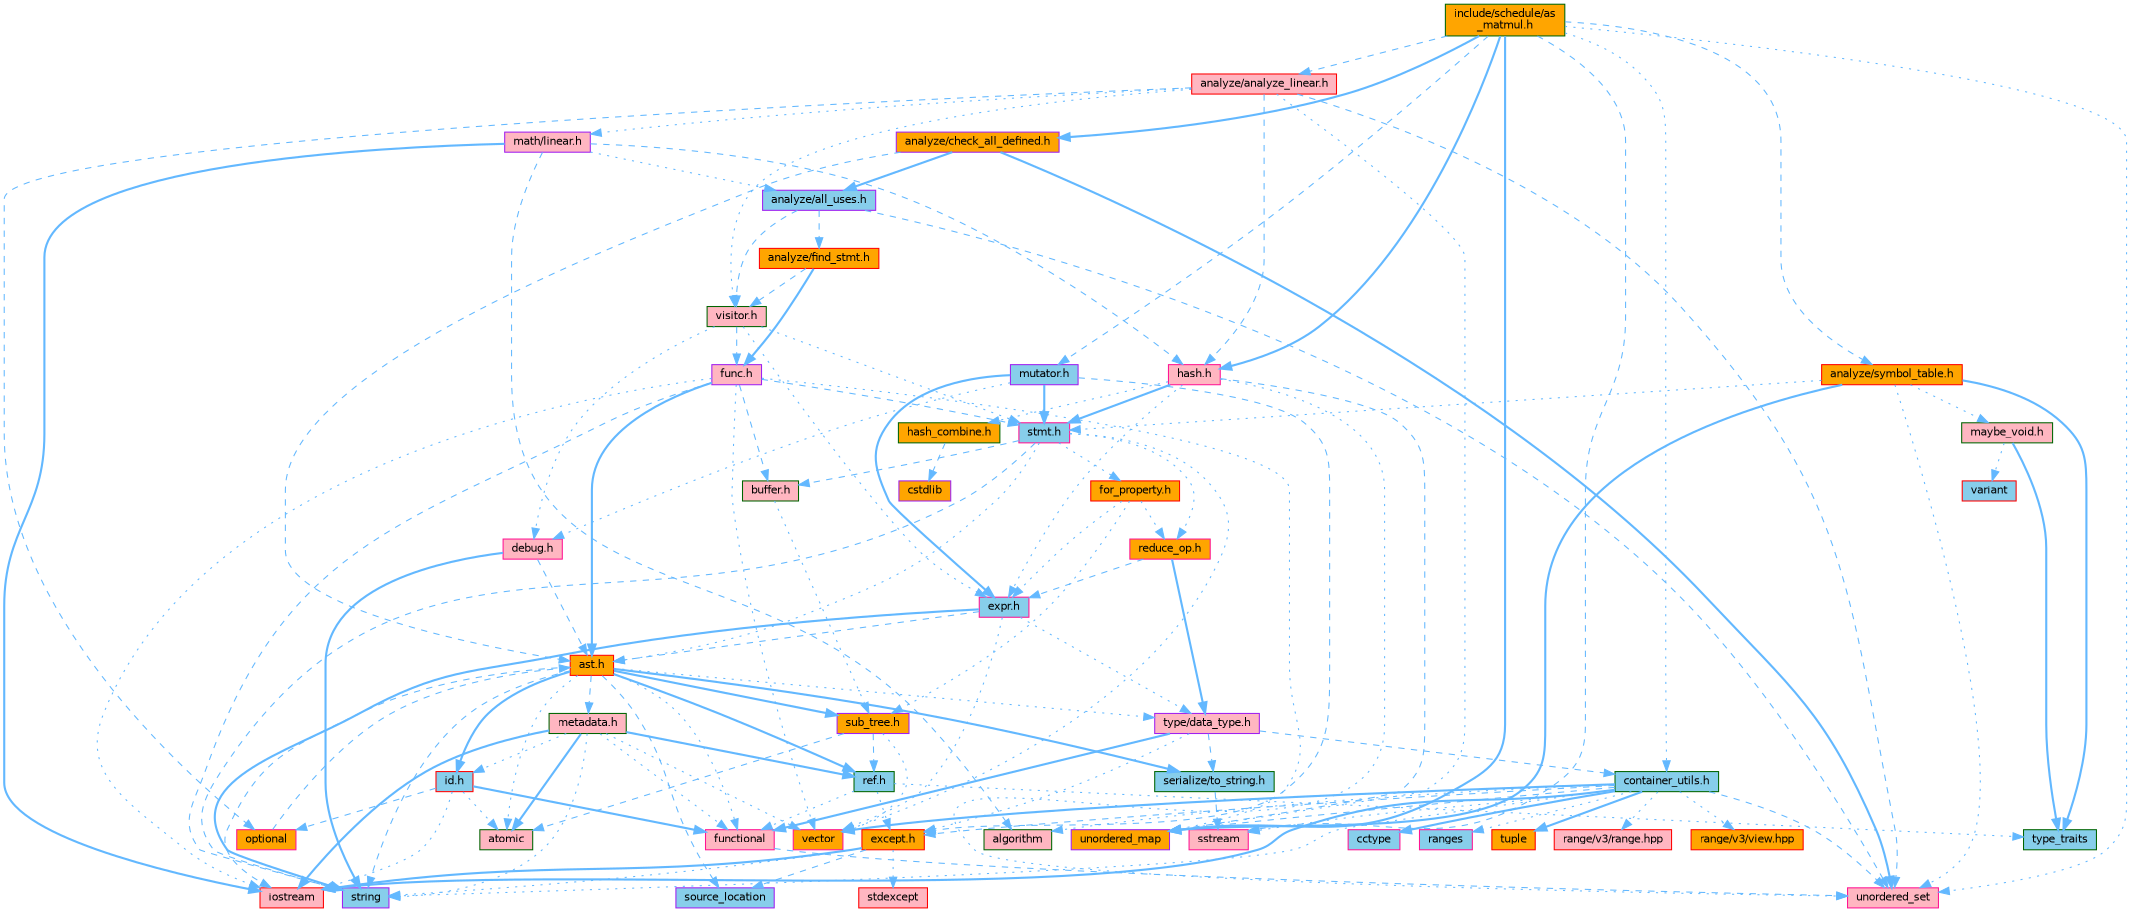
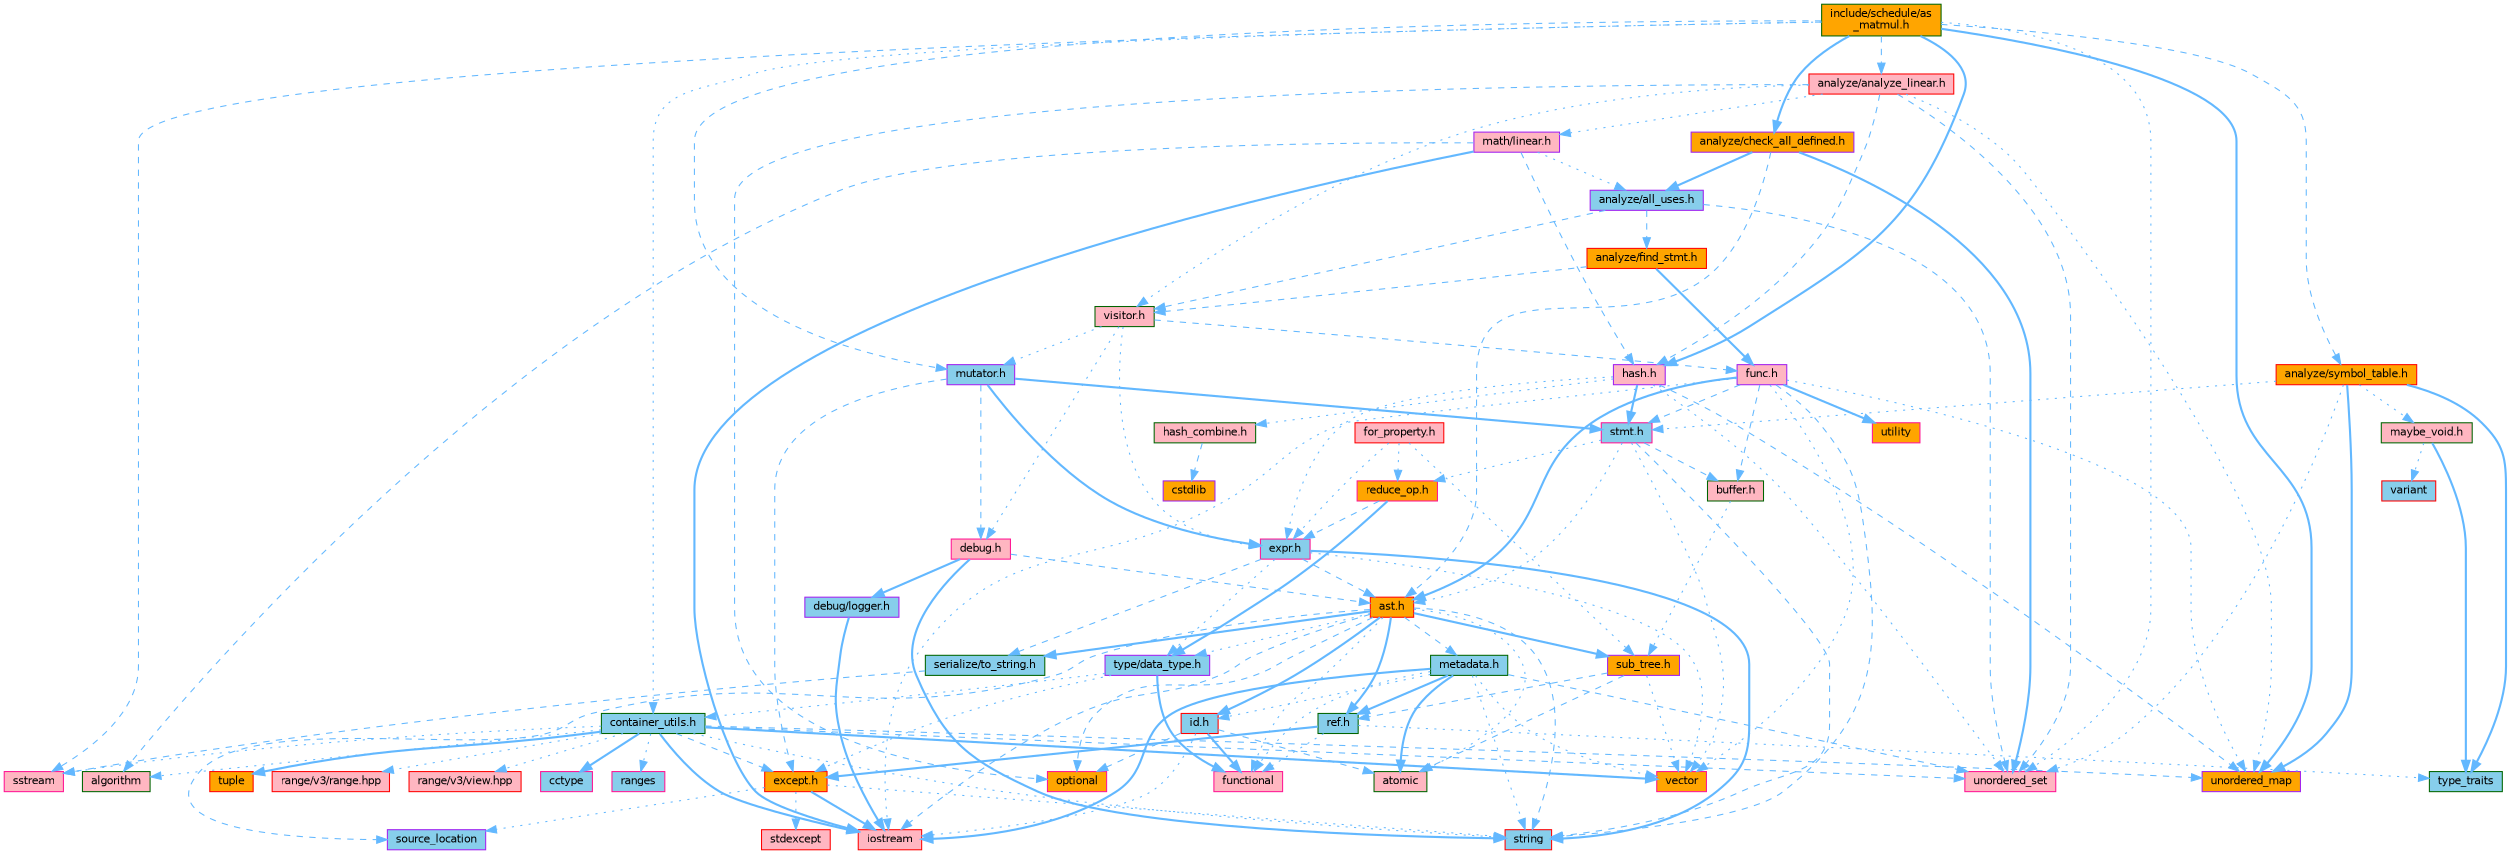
  digraph {
    fontname="DejaVu Sans"
    node [color=deeppink fillcolor=lightpink fontname="DejaVu Sans" fontsize=10 shape=box style=filled]
    edge [color=steelblue1 fontname="DejaVu Sans" fontsize=10 labelfontname=Helvetica labelfontsize=10 style=dotted]
    n1 [color=darkgreen fillcolor=orange fontcolor=black height=0.2 label="include/schedule/as\l_matmul.h" width=0.4]
    n2 [height=0.2 label=sstream width=0.4]
    n3 [color=purple fillcolor=orange height=0.2 label=unordered_map width=0.4]
    n4 [height=0.2 label=unordered_set width=0.4]
    n5 [color=red height=0.2 label="analyze/analyze_linear.h" width=0.4]
-   n6 [height=0.2 label="hash.h" width=0.4]
+   n6 [color=purple height=0.2 label="hash.h" width=0.4]
    n7 [color=darkgreen fillcolor=skyblue height=0.2 label="container_utils.h" width=0.4]
    n8 [color=purple fillcolor=orange height=0.2 label="analyze/check_all_defined.h" width=0.4]
    n9 [color=red fillcolor=orange height=0.2 label="analyze/symbol_table.h" width=0.4]
    n10 [color=purple fillcolor=skyblue height=0.2 label="mutator.h" width=0.4]
    n11 [fillcolor=orange height=0.2 label=optional width=0.4]
    n12 [color=purple height=0.2 label="math/linear.h" width=0.4]
    n13 [color=darkgreen height=0.2 label="visitor.h" width=0.4]
    n14 [fillcolor=skyblue height=0.2 label="expr.h" width=0.4]
-   n15 [color=darkgreen fillcolor=orange height=0.2 label="hash_combine.h" width=0.4]
+   n15 [color=darkgreen height=0.2 label="hash_combine.h" width=0.4]
    n16 [fillcolor=skyblue height=0.2 label="stmt.h" width=0.4]
-   n17 [color=purple fillcolor=skyblue height=0.2 label=string width=0.4]
+   n17 [color=red fillcolor=skyblue height=0.2 label=string width=0.4]
    n18 [fillcolor=orange height=0.2 label=vector width=0.4]
    n19 [color=red height=0.2 label=iostream width=0.4]
    n20 [color=red fillcolor=orange height=0.2 label="except.h" width=0.4]
    n21 [color=darkgreen height=0.2 label=algorithm width=0.4]
    n22 [fillcolor=skyblue height=0.2 label=cctype width=0.4]
    n23 [fillcolor=skyblue height=0.2 label=ranges width=0.4]
    n24 [color=red fillcolor=orange height=0.2 label=tuple width=0.4]
    n25 [color=red height=0.2 label="range/v3/range.hpp" width=0.4]
-   n26 [color=red fillcolor=orange height=0.2 label="range/v3/view.hpp" width=0.4]
+   n26 [color=red height=0.2 label="range/v3/view.hpp" width=0.4]
    n27 [color=red fillcolor=orange height=0.2 label="ast.h" width=0.4]
    n28 [color=purple fillcolor=skyblue height=0.2 label="analyze/all_uses.h" width=0.4]
    n29 [color=darkgreen fillcolor=skyblue height=0.2 label=type_traits width=0.4]
    n30 [color=darkgreen height=0.2 label="maybe_void.h" width=0.4]
    n31 [height=0.2 label="debug.h" width=0.4]
    n32 [color=purple height=0.2 label="func.h" width=0.4]
-   n33 [color=purple height=0.2 label="type/data_type.h" width=0.4]
+   n33 [color=purple fillcolor=skyblue height=0.2 label="type/data_type.h" width=0.4]
    n34 [color=purple fillcolor=orange height=0.2 label=cstdlib width=0.4]
    n35 [color=darkgreen height=0.2 label="buffer.h" width=0.4]
-   n36 [color=red fillcolor=orange height=0.2 label="for_property.h" width=0.4]
+   n36 [color=red height=0.2 label="for_property.h" width=0.4]
    n37 [fillcolor=orange height=0.2 label="reduce_op.h" width=0.4]
    n38 [color=darkgreen height=0.2 label=atomic width=0.4]
    n39 [height=0.2 label=functional width=0.4]
    n40 [color=purple fillcolor=skyblue height=0.2 label=source_location width=0.4]
    n41 [color=red fillcolor=skyblue height=0.2 label="id.h" width=0.4]
-   n42 [color=darkgreen height=0.2 label="metadata.h" width=0.4]
+   n42 [color=darkgreen fillcolor=skyblue height=0.2 label="metadata.h" width=0.4]
    n43 [color=darkgreen fillcolor=skyblue height=0.2 label="ref.h" width=0.4]
    n44 [color=darkgreen fillcolor=skyblue height=0.2 label="serialize/to_string.h" width=0.4]
    n45 [color=purple fillcolor=orange height=0.2 label="sub_tree.h" width=0.4]
    n46 [color=red height=0.2 label=stdexcept width=0.4]
    n47 [color=red fillcolor=orange height=0.2 label="analyze/find_stmt.h" width=0.4]
+   n48 [fillcolor=orange height=0.2 label=utility width=0.4]
+   n49 [color=purple fillcolor=skyblue height=0.2 label="debug/logger.h" width=0.4]
    n50 [color=red fillcolor=skyblue height=0.2 label=variant width=0.4]
    n1 -> n2 [style=dashed]
    n1 -> n3 [style=bold]
    n1 -> n4
    n1 -> n5 [style=dashed]
    n1 -> n6 [style=bold]
    n1 -> n7
    n1 -> n8 [style=bold]
    n1 -> n9 [style=dashed]
    n1 -> n10 [style=dashed]
    n5 -> n3
    n5 -> n4 [style=dashed]
    n5 -> n6 [style=dashed]
    n5 -> n11 [style=dashed]
    n5 -> n12
    n5 -> n13
    n6 -> n3 [style=dashed]
    n6 -> n4
    n6 -> n14
    n6 -> n15
    n6 -> n16 [style=bold]
    n7 -> n2
    n7 -> n3 [style=dashed]
    n7 -> n4 [style=dashed]
    n7 -> n17
    n7 -> n18 [style=bold]
    n7 -> n19 [style=bold]
    n7 -> n20 [style=dashed]
    n7 -> n21
    n7 -> n22 [style=bold]
    n7 -> n23
    n7 -> n24 [style=bold]
    n7 -> n25
    n7 -> n26
    n8 -> n4 [style=bold]
    n8 -> n27 [style=dashed]
    n8 -> n28 [style=bold]
    n9 -> n3 [style=bold]
    n9 -> n4
    n9 -> n16
    n9 -> n29 [style=bold]
    n9 -> n30
    n10 -> n14 [style=bold]
    n10 -> n16 [style=bold]
    n10 -> n20 [style=dashed]
-   n10 -> n31
+   n10 -> n31 [style=dashed]
    n12 -> n6 [style=dashed]
    n12 -> n19 [style=bold]
    n12 -> n21 [style=dashed]
    n12 -> n28
    n13 -> n14
-   n13 -> n16
+   n13 -> n10
    n13 -> n31
    n13 -> n32 [style=dashed]
    n14 -> n17 [style=bold]
    n14 -> n18
    n14 -> n27 [style=dashed]
    n14 -> n33
    n15 -> n34 [style=dashed]
    n16 -> n17 [style=dashed]
    n16 -> n18
    n16 -> n27
    n16 -> n35 [style=dashed]
-   n16 -> n36
    n16 -> n37
    n20 -> n17
    n20 -> n19 [style=bold]
-   n20 -> n40 [style=dashed]
+   n20 -> n40
    n20 -> n46
-   n11 -> n27 [style=dashed]
+   n27 -> n11 [style=dashed]
    n27 -> n17 [style=dashed]
    n27 -> n19 [style=dashed]
    n27 -> n33
    n27 -> n38
    n27 -> n39
    n27 -> n40 [style=dashed]
    n27 -> n41 [style=bold]
    n27 -> n42 [style=dashed]
    n27 -> n43 [style=bold]
    n27 -> n44 [style=bold]
    n27 -> n45 [style=bold]
    n28 -> n4 [style=dashed]
    n28 -> n13 [style=dashed]
    n28 -> n47 [style=dashed]
    n30 -> n29 [style=bold]
    n30 -> n50
    n31 -> n17 [style=bold]
    n31 -> n27 [style=dashed]
+   n31 -> n49 [style=bold]
    n32 -> n3
    n32 -> n16 [style=dashed]
    n32 -> n17 [style=dashed]
    n32 -> n18
    n32 -> n19
    n32 -> n27 [style=bold]
    n32 -> n35 [style=dashed]
-   n33 -> n7 [style=dashed]
+   n32 -> n48 [style=bold]
+   n33 -> n7
    n33 -> n20
    n33 -> n39 [style=bold]
-   n33 -> n44 [style=dashed]
+   n14 -> n44 [style=dashed]
    n35 -> n45
    n36 -> n14
    n36 -> n37
    n36 -> n45
    n37 -> n14 [style=dashed]
    n37 -> n33 [style=bold]
    n41 -> n11 [style=dashed]
    n41 -> n19
-   n41 -> n38
+   n41 -> n38 [style=dashed]
    n41 -> n39 [style=bold]
-   n39 -> n4 [style=dashed]
+   n42 -> n4 [style=dashed]
    n42 -> n17
    n42 -> n18
    n42 -> n19 [style=bold]
    n42 -> n38 [style=bold]
    n42 -> n39
    n42 -> n41
    n42 -> n43 [style=bold]
-   n43 -> n20
+   n43 -> n20 [style=bold]
    n43 -> n29
    n43 -> n39
    n44 -> n2 [style=dashed]
    n45 -> n18
    n45 -> n38 [style=dashed]
    n45 -> n43 [style=dashed]
    n47 -> n13 [style=dashed]
    n47 -> n32 [style=bold]
+   n49 -> n19 [style=bold]
  }
